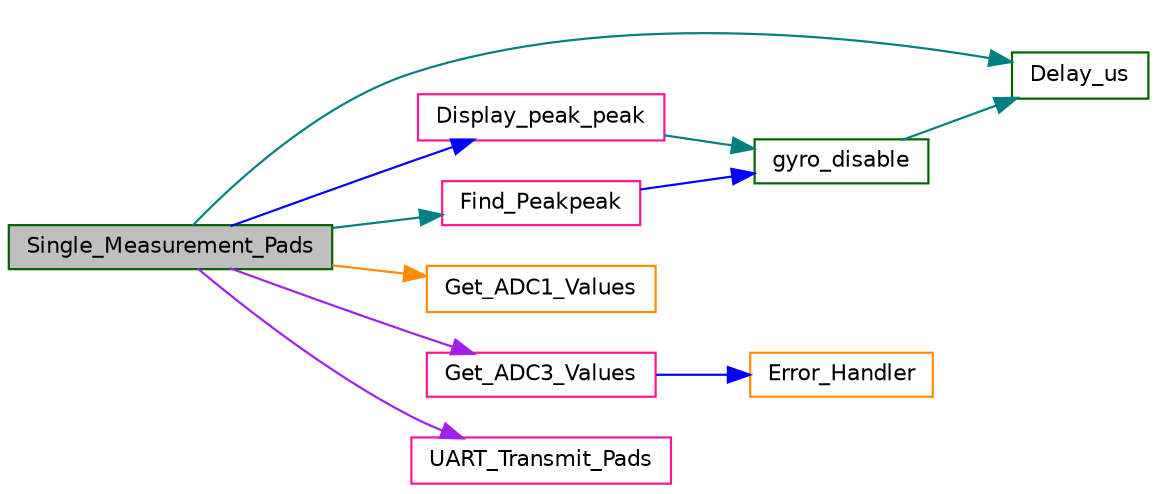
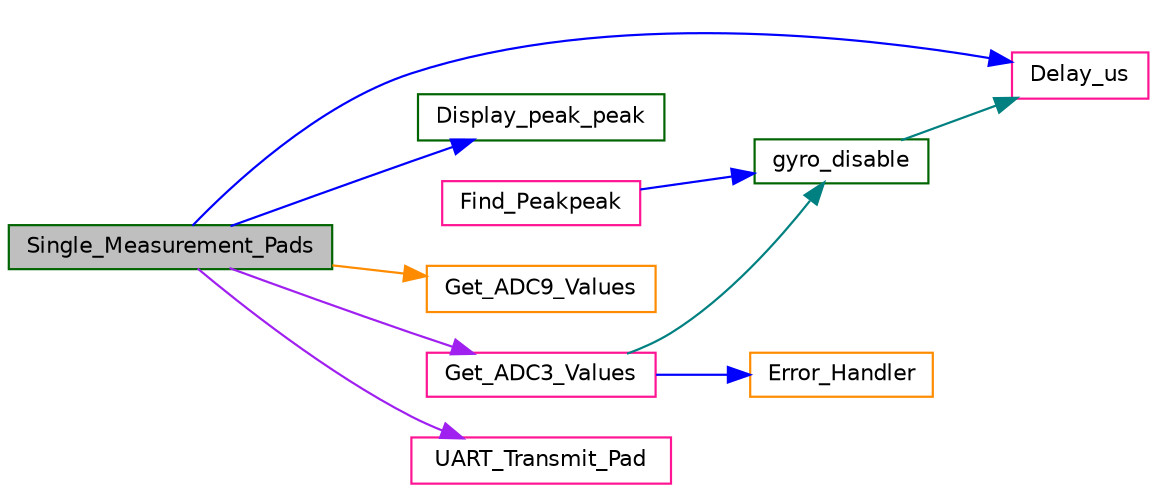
  digraph {
    rankdir=LR
    node [color=deeppink fillcolor=white fontname=Helvetica fontsize=10 shape=record style=filled]
    edge [color=blue fontname=Helvetica fontsize=10 labelfontname=Helvetica labelfontsize=10 style=solid]
    n1 [color=darkgreen fillcolor=grey75 fontcolor=black height=0.2 label=Single_Measurement_Pads width=0.4]
-   n2 [color=darkgreen height=0.2 label=Delay_us width=0.4]
-   n3 [height=0.2 label=Display_peak_peak width=0.4]
+   n2 [height=0.2 label=Delay_us width=0.4]
+   n3 [color=darkgreen height=0.2 label=Display_peak_peak width=0.4]
    n4 [height=0.2 label=Find_Peakpeak width=0.4]
-   n5 [color=darkorange height=0.2 label=Get_ADC1_Values width=0.4]
+   n5 [color=darkorange height=0.2 label=Get_ADC9_Values width=0.4]
    n6 [height=0.2 label=Get_ADC3_Values width=0.4]
-   n7 [height=0.2 label=UART_Transmit_Pads width=0.4]
+   n7 [height=0.2 label=UART_Transmit_Pad width=0.4]
    n8 [color=darkgreen height=0.2 label=gyro_disable width=0.4]
    n9 [color=darkorange height=0.2 label=Error_Handler width=0.4]
-   n1 -> n2 [color=teal]
+   n1 -> n2
    n1 -> n3
-   n1 -> n4 [color=teal]
    n1 -> n5 [color=darkorange]
    n1 -> n6 [color=purple]
    n1 -> n7 [color=purple]
    n4 -> n8
-   n3 -> n8 [color=teal]
+   n6 -> n8 [color=teal]
    n6 -> n9
    n8 -> n2 [color=teal]
  }
